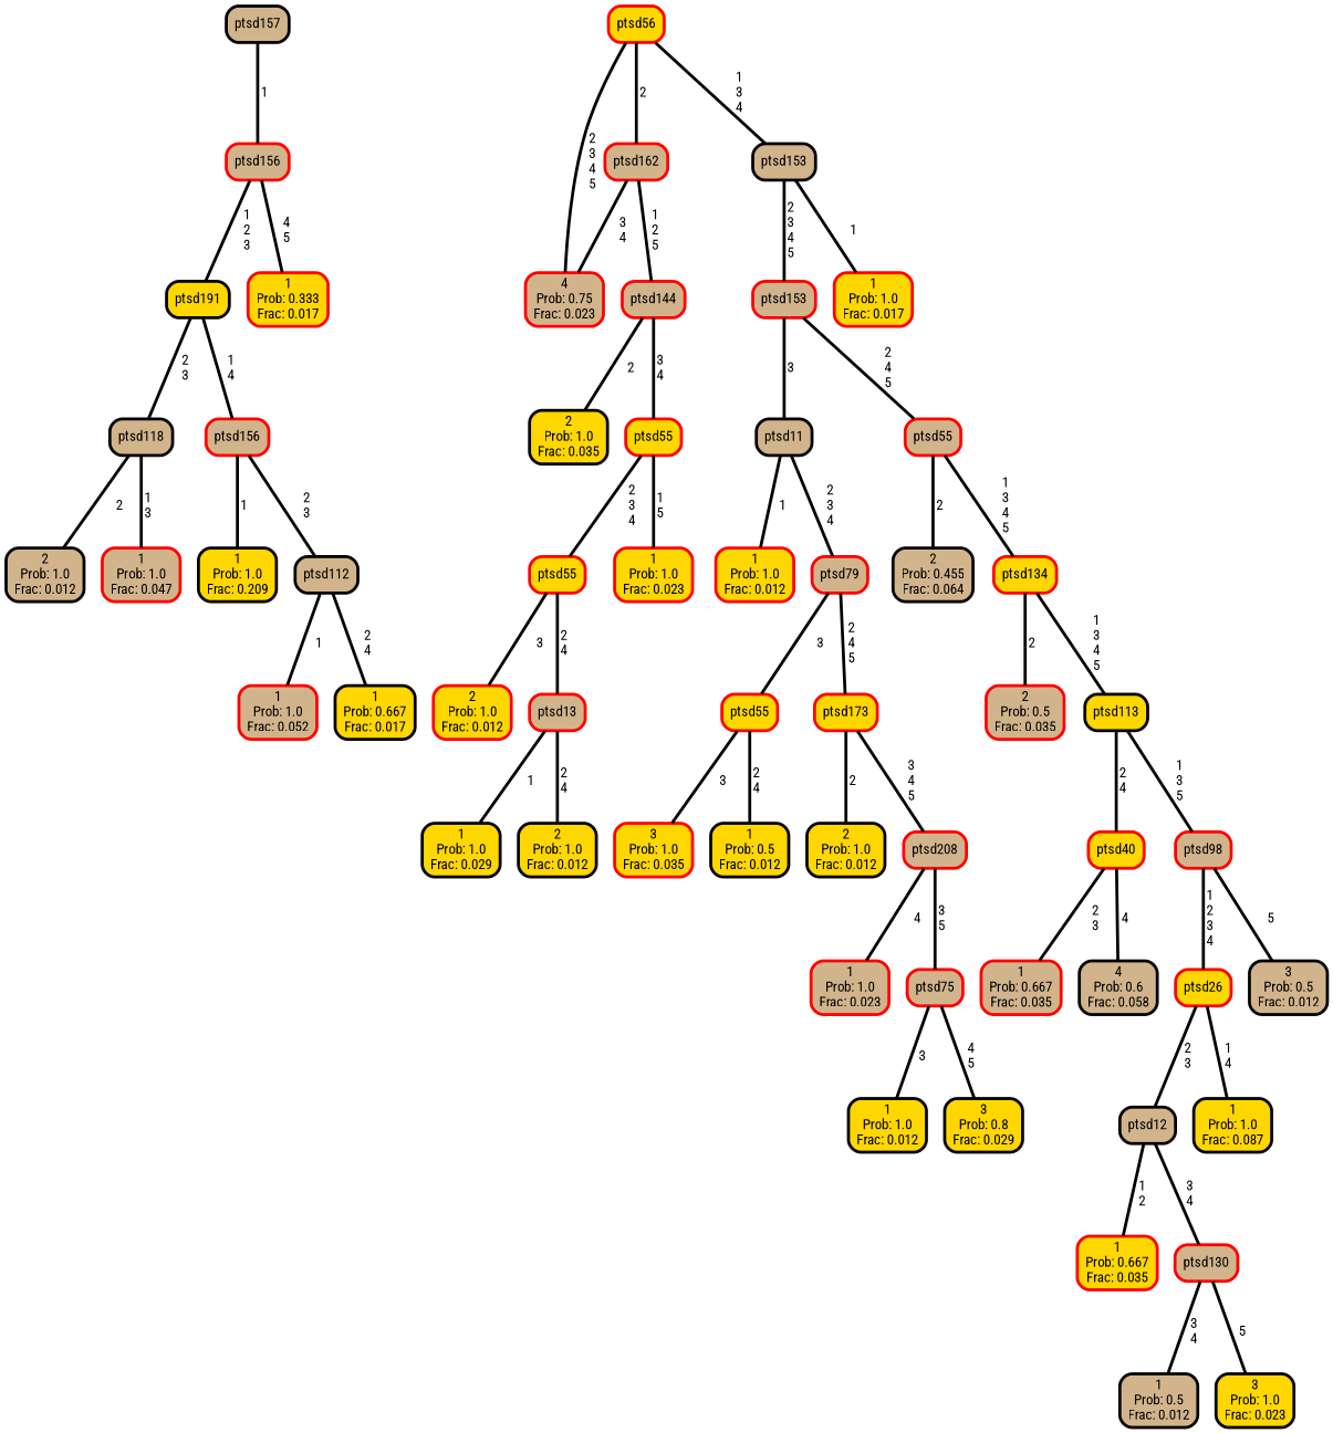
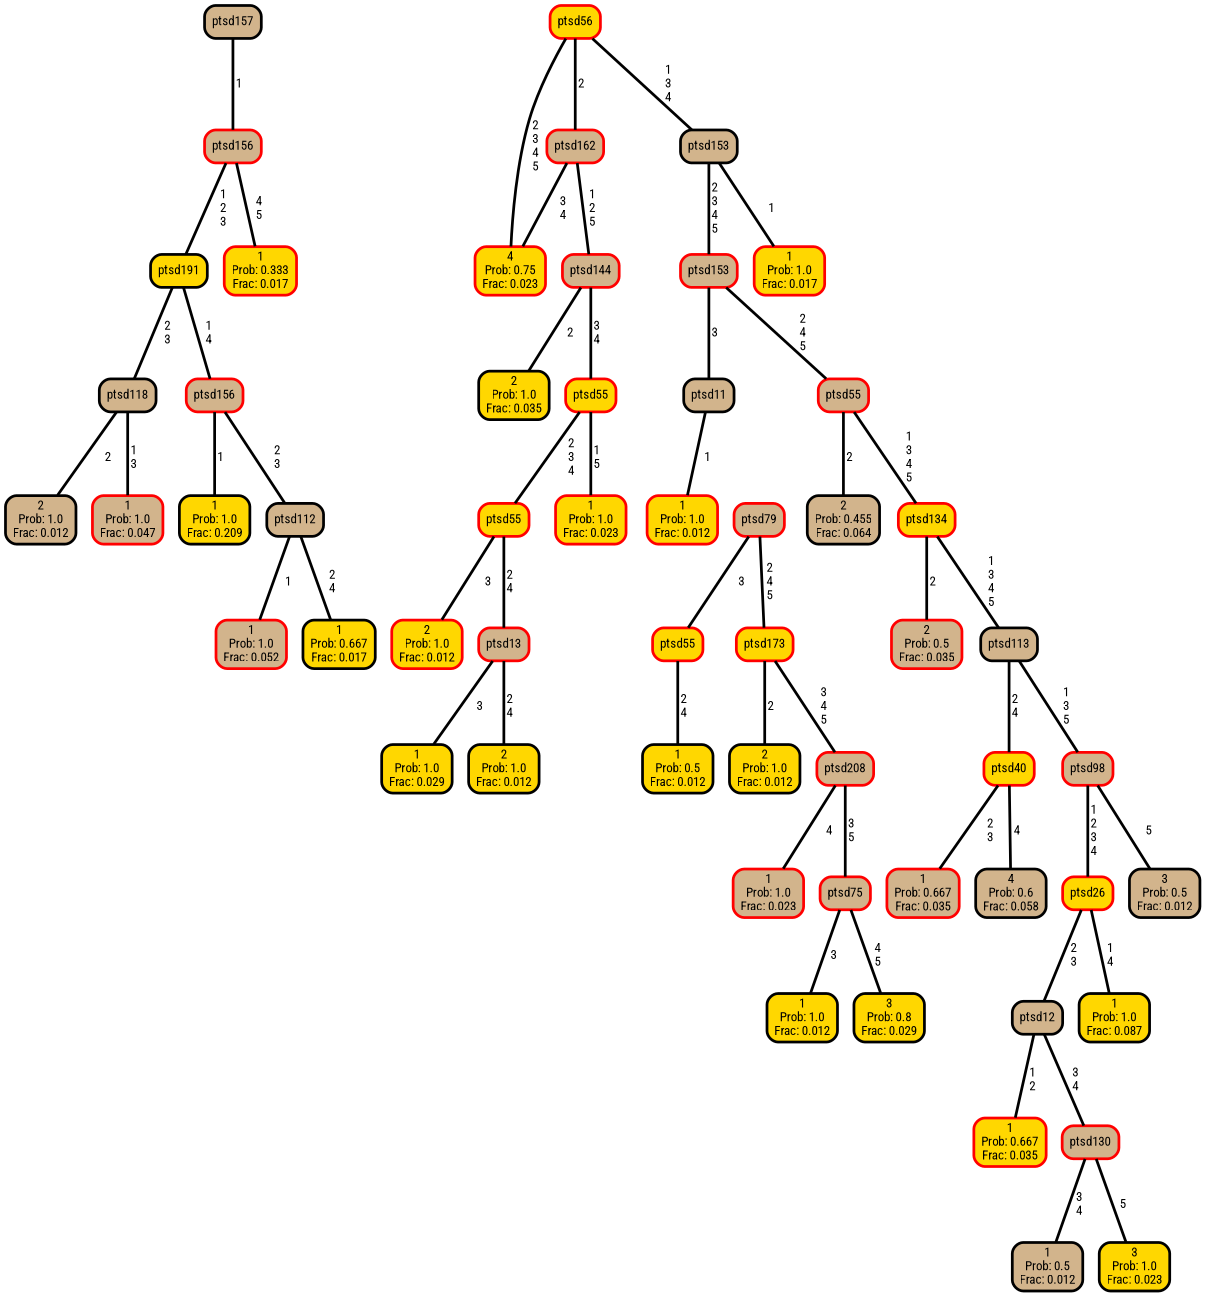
  graph {
    fontname="Roboto Condensed"
    ranksep="0 equally"
    splines=straight
    node [color=red fillcolor=gold fontcolor=black fontname="Roboto Condensed" penwidth=3 shape=box style="filled, rounded"]
    edge [color=black fontname="Roboto Condensed" penwidth=3 style=solid]
    n1 [color=black fillcolor=tan label="2\nProb: 1.0\nFrac: 0.012"]
    n2 [color=black fillcolor=tan label=ptsd118]
    n3 [fillcolor=tan label="1\nProb: 1.0\nFrac: 0.047"]
    n4 [color=black label=ptsd191]
    n5 [fillcolor=tan label=ptsd156]
    n6 [color=black label="1\nProb: 1.0\nFrac: 0.209"]
    n7 [color=black fillcolor=tan label=ptsd112]
    n8 [fillcolor=tan label="1\nProb: 1.0\nFrac: 0.052"]
    n9 [color=black label="1\nProb: 0.667\nFrac: 0.017"]
    n10 [fillcolor=tan label=ptsd156]
    n11 [label="1\nProb: 0.333\nFrac: 0.017"]
    n12 [color=black fillcolor=tan label=ptsd157]
    n13 [label=ptsd56]
    n14 [fillcolor=tan label=ptsd162]
    n15 [color=black fillcolor=tan label=ptsd153]
-   n16 [fillcolor=tan label="4\nProb: 0.75\nFrac: 0.023"]
+   n16 [label="4\nProb: 0.75\nFrac: 0.023"]
    n17 [fillcolor=tan label=ptsd144]
    n18 [color=black label="2\nProb: 1.0\nFrac: 0.035"]
    n19 [label=ptsd55]
    n20 [label=ptsd55]
    n21 [label="1\nProb: 1.0\nFrac: 0.023"]
    n22 [label="2\nProb: 1.0\nFrac: 0.012"]
    n23 [fillcolor=tan label=ptsd13]
    n24 [color=black label="1\nProb: 1.0\nFrac: 0.029"]
    n25 [color=black label="2\nProb: 1.0\nFrac: 0.012"]
    n26 [label="1\nProb: 1.0\nFrac: 0.017"]
    n27 [fillcolor=tan label=ptsd153]
    n28 [color=black fillcolor=tan label=ptsd11]
    n29 [fillcolor=tan label=ptsd55]
    n30 [label="1\nProb: 1.0\nFrac: 0.012"]
    n31 [fillcolor=tan label=ptsd79]
    n32 [label=ptsd55]
    n33 [label=ptsd173]
-   n34 [label="3\nProb: 1.0\nFrac: 0.035"]
    n35 [color=black label="1\nProb: 0.5\nFrac: 0.012"]
    n36 [color=black label="2\nProb: 1.0\nFrac: 0.012"]
    n37 [fillcolor=tan label=ptsd208]
    n38 [fillcolor=tan label="1\nProb: 1.0\nFrac: 0.023"]
    n39 [fillcolor=tan label=ptsd75]
    n40 [color=black label="1\nProb: 1.0\nFrac: 0.012"]
    n41 [color=black label="3\nProb: 0.8\nFrac: 0.029"]
    n42 [color=black fillcolor=tan label="2\nProb: 0.455\nFrac: 0.064"]
    n43 [label=ptsd134]
    n44 [fillcolor=tan label="2\nProb: 0.5\nFrac: 0.035"]
-   n45 [color=black label=ptsd113]
+   n45 [color=black fillcolor=tan label=ptsd113]
    n46 [label=ptsd40]
    n47 [fillcolor=tan label=ptsd98]
    n48 [fillcolor=tan label="1\nProb: 0.667\nFrac: 0.035"]
    n49 [color=black fillcolor=tan label="4\nProb: 0.6\nFrac: 0.058"]
    n50 [label=ptsd26]
    n51 [color=black fillcolor=tan label="3\nProb: 0.5\nFrac: 0.012"]
    n52 [label="1\nProb: 0.667\nFrac: 0.035"]
    n53 [color=black fillcolor=tan label=ptsd12]
    n54 [fillcolor=tan label=ptsd130]
    n55 [color=black fillcolor=tan label="1\nProb: 0.5\nFrac: 0.012"]
    n56 [color=black label="3\nProb: 1.0\nFrac: 0.023"]
    n57 [color=black label="1\nProb: 1.0\nFrac: 0.087"]
    subgraph sub_1 {
      rank=same
    }
    n2 -- n1 [label=" 2" style=bold]
    n2 -- n3 [label=" 1\n 3" style=bold]
    n4 -- n2 [label=" 2\n 3"]
    n4 -- n5 [label=" 1\n 4" style=bold]
    n5 -- n6 [label=" 1" style=bold]
    n5 -- n7 [label=" 2\n 3"]
    n7 -- n8 [label=" 1" style=bold]
    n7 -- n9 [label=" 2\n 4" style=bold]
    n10 -- n4 [label=" 1\n 2\n 3"]
    n10 -- n11 [label=" 4\n 5"]
    n12 -- n10 [label=" 1"]
    n13 -- n14 [label=" 2" style=bold]
    n13 -- n15 [label=" 1\n 3\n 4"]
    n14 -- n16 [label=" 3\n 4"]
    n14 -- n17 [label=" 1\n 2\n 5"]
    n15 -- n26 [label=" 1" style=bold]
    n15 -- n27 [label=" 2\n 3\n 4\n 5" style=bold]
    n16 -- n13 [label=" 2\n 3\n 4\n 5"]
    n17 -- n18 [label=" 2" style=bold]
    n17 -- n19 [label=" 3\n 4" style=bold]
    n19 -- n20 [label=" 2\n 3\n 4" style=bold]
    n19 -- n21 [label=" 1\n 5" style=bold]
    n20 -- n22 [label=" 3"]
    n20 -- n23 [label=" 2\n 4"]
-   n23 -- n24 [label=" 1"]
+   n23 -- n24 [label=" 3"]
    n23 -- n25 [label=" 2\n 4"]
    n27 -- n28 [label=" 3"]
    n27 -- n29 [label=" 2\n 4\n 5" style=bold]
    n28 -- n30 [label=" 1"]
-   n28 -- n31 [label=" 2\n 3\n 4"]
    n29 -- n42 [label=" 2" style=bold]
    n29 -- n43 [label=" 1\n 3\n 4\n 5" style=bold]
    n31 -- n32 [label=" 3" style=bold]
    n31 -- n33 [label=" 2\n 4\n 5"]
-   n32 -- n34 [label=" 3"]
    n32 -- n35 [label=" 2\n 4"]
    n33 -- n36 [label=" 2" style=bold]
    n33 -- n37 [label=" 3\n 4\n 5"]
    n37 -- n38 [label=" 4" style=bold]
    n37 -- n39 [label=" 3\n 5"]
    n39 -- n40 [label=" 3"]
    n39 -- n41 [label=" 4\n 5" style=bold]
    n43 -- n44 [label=" 2"]
    n43 -- n45 [label=" 1\n 3\n 4\n 5"]
    n45 -- n46 [label=" 2\n 4"]
    n45 -- n47 [label=" 1\n 3\n 5"]
    n46 -- n48 [label=" 2\n 3" style=bold]
    n46 -- n49 [label=" 4"]
    n47 -- n50 [label=" 1\n 2\n 3\n 4"]
    n47 -- n51 [label=" 5" style=bold]
    n50 -- n53 [label=" 2\n 3"]
    n50 -- n57 [label=" 1\n 4"]
    n53 -- n52 [label=" 1\n 2" style=bold]
    n53 -- n54 [label=" 3\n 4"]
    n54 -- n55 [label=" 3\n 4"]
    n54 -- n56 [label=" 5" style=bold]
  }
